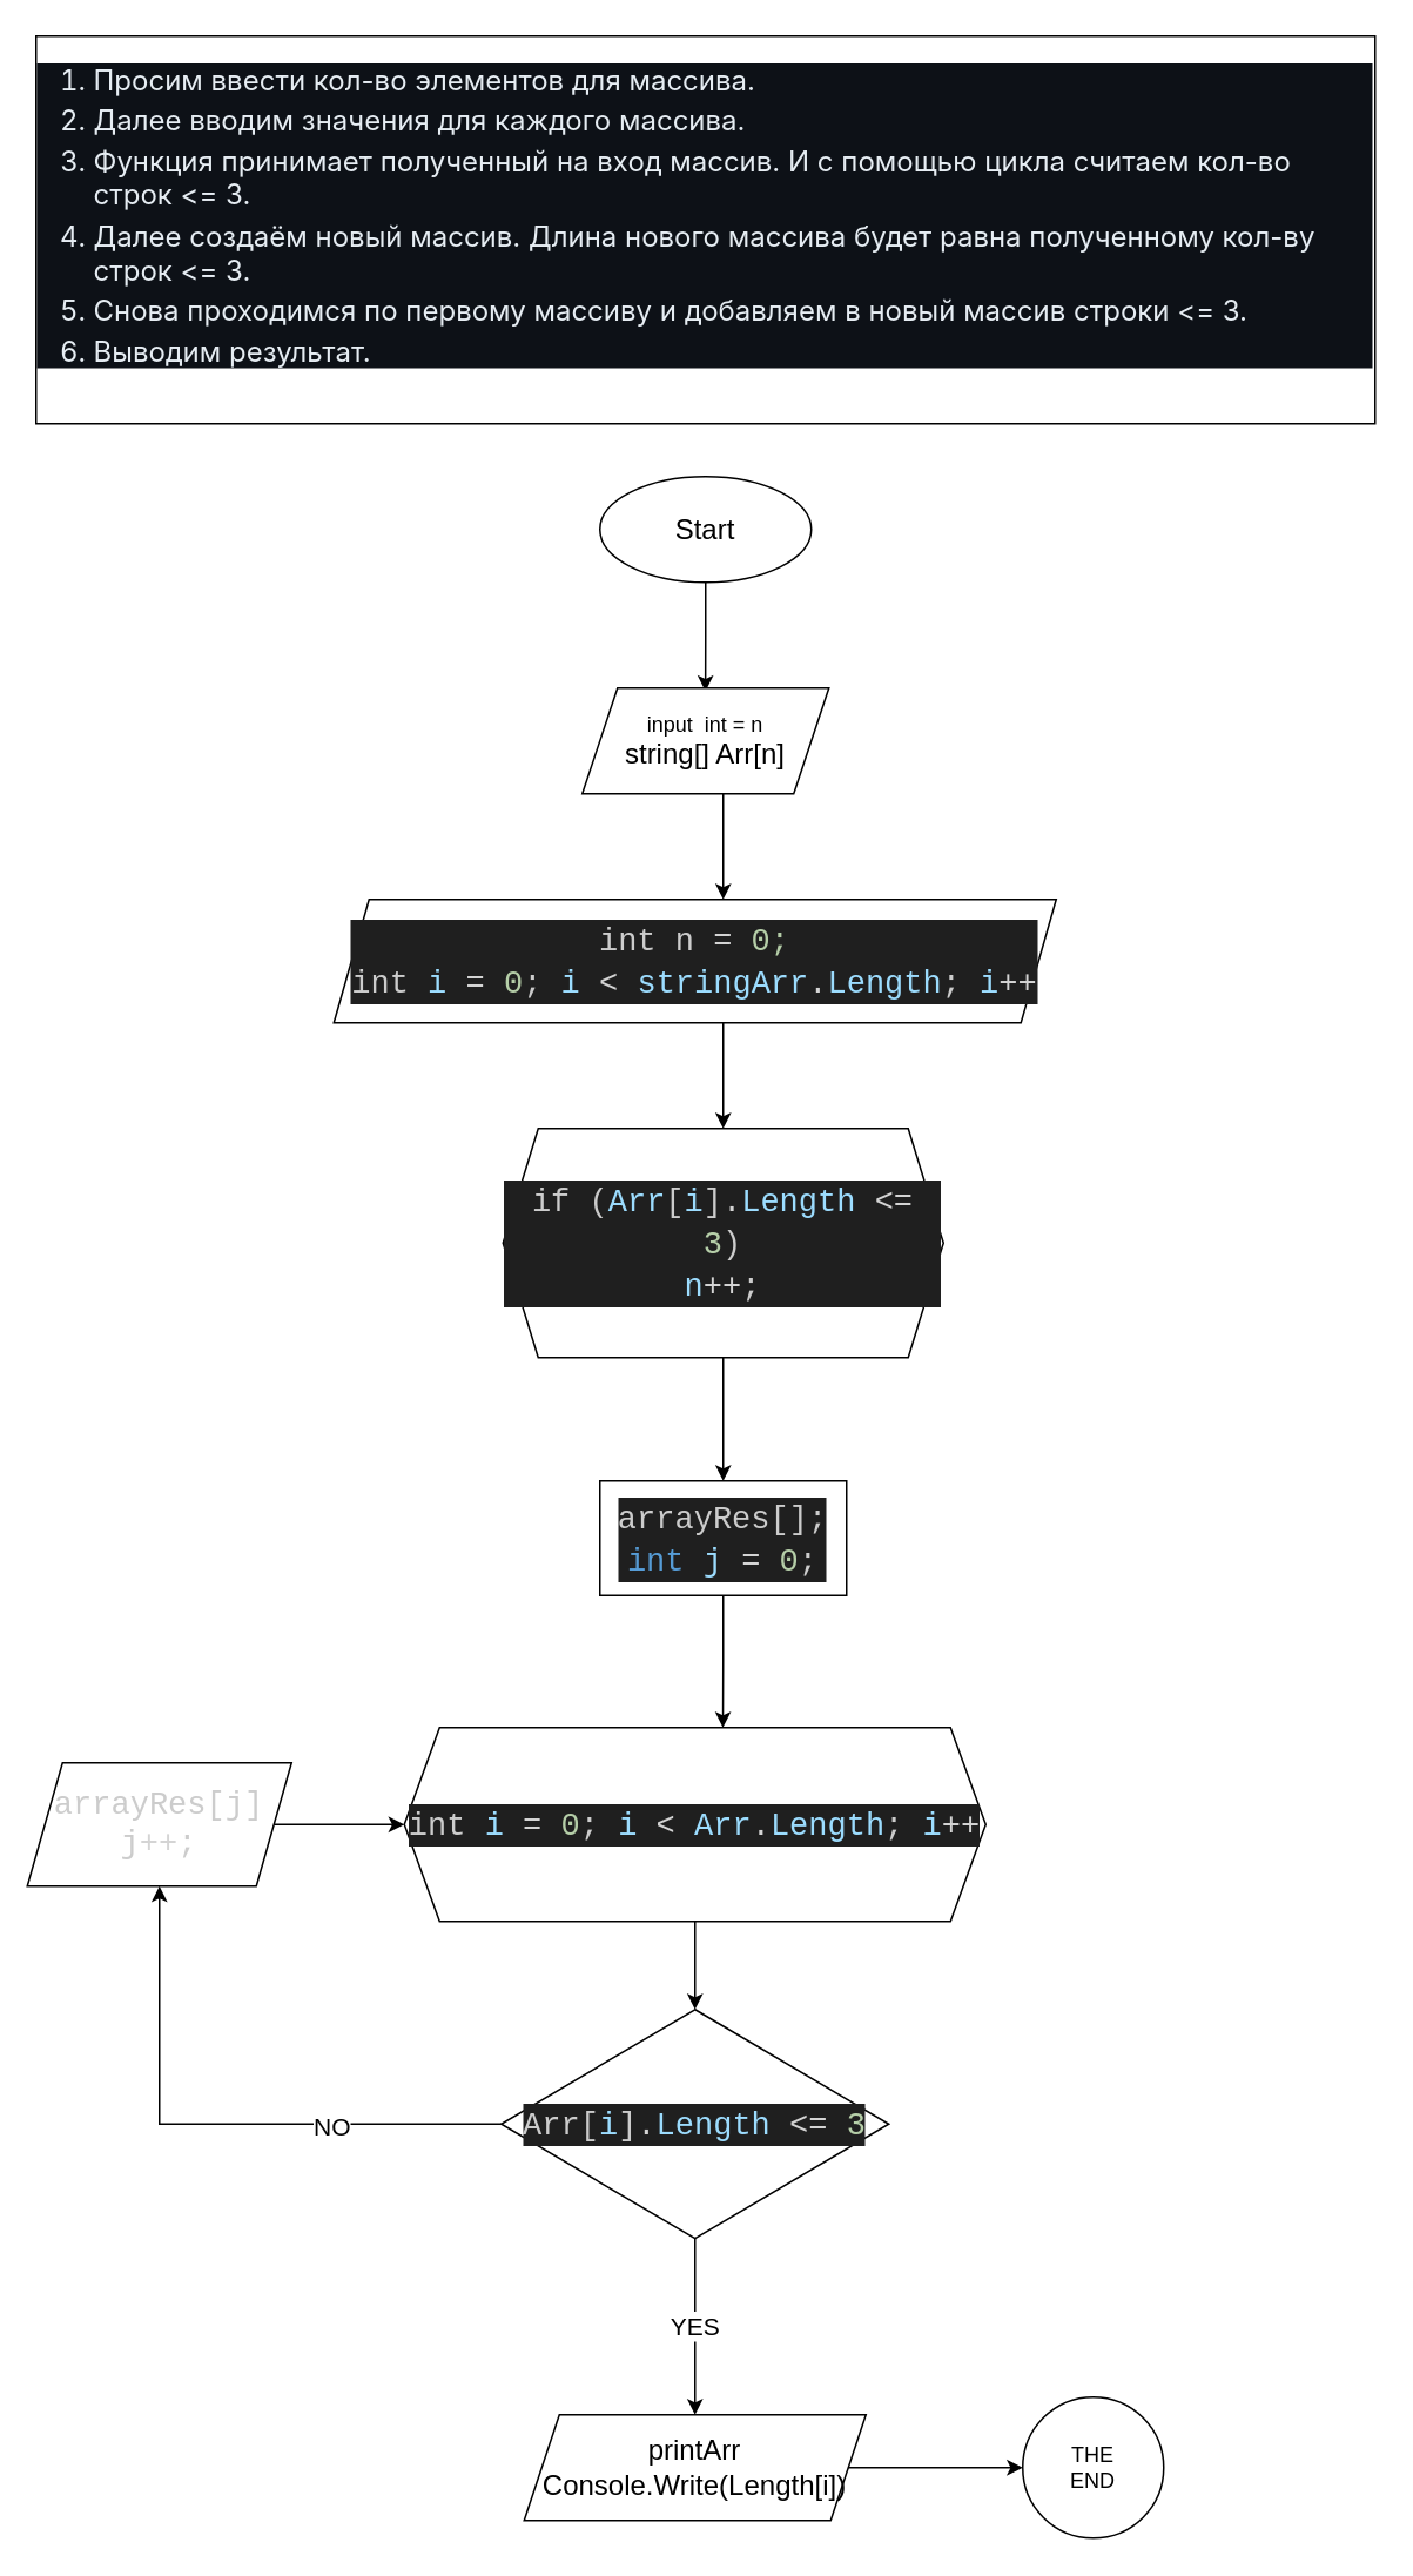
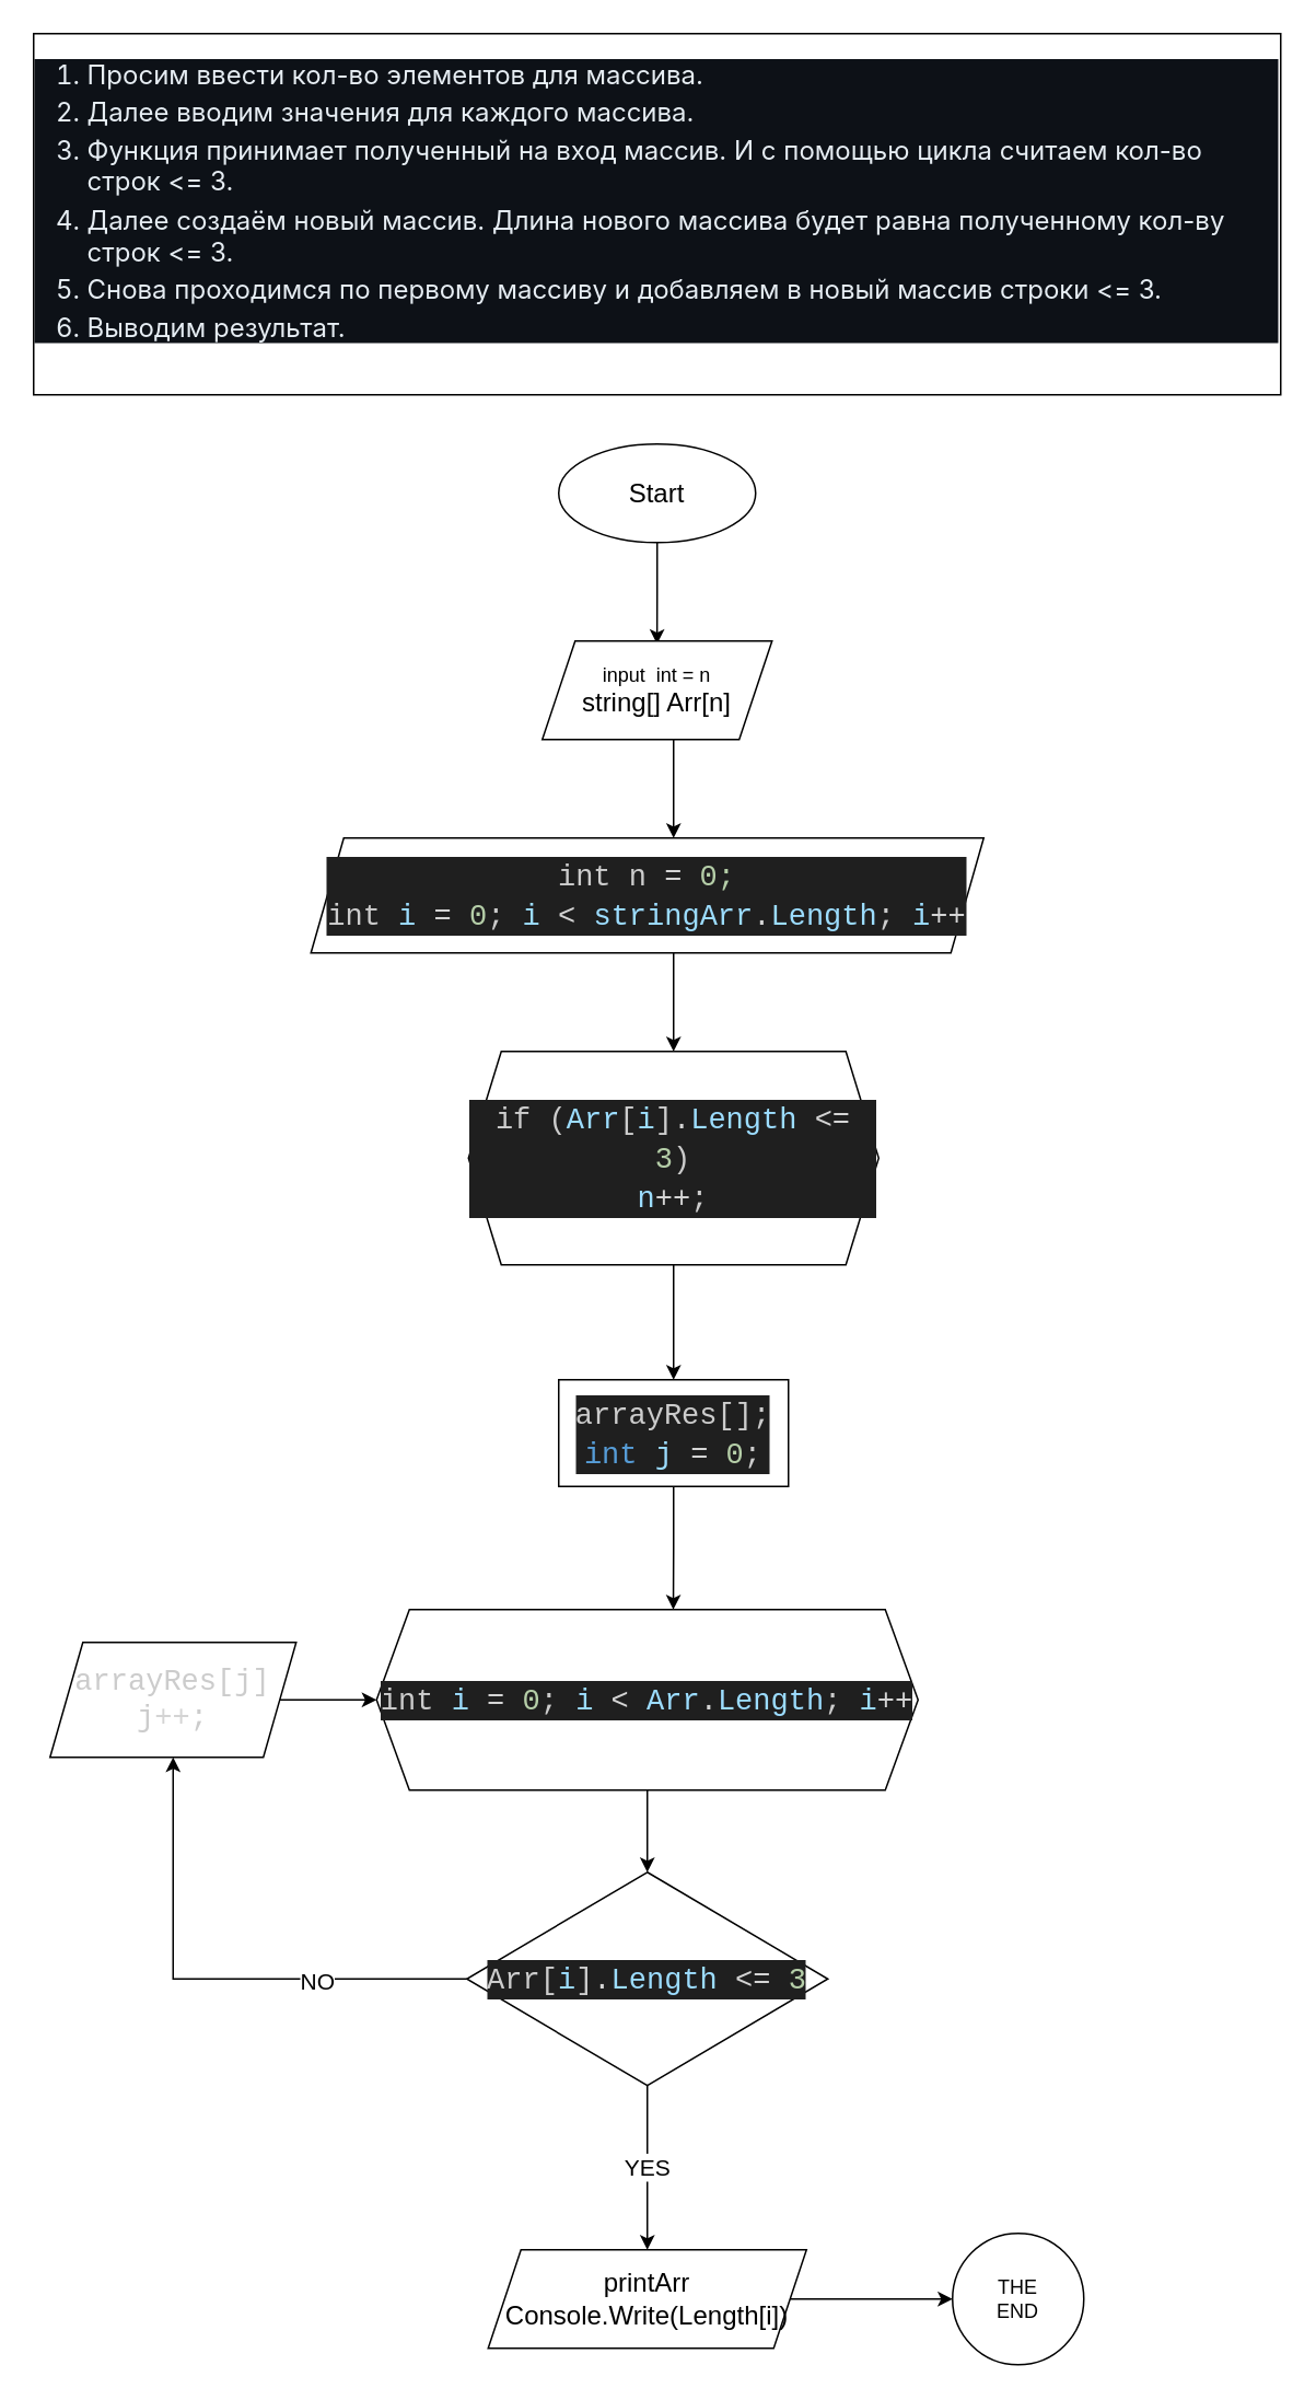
  <mxCell id="0" />
  <mxCell id="1" parent="0" />
  <mxCell id="2" value="&lt;ol style=&quot;box-sizing: border-box; padding-left: 2em; margin-top: 0px; margin-bottom: 16px; color: rgb(230, 237, 243); font-family: -apple-system, BlinkMacSystemFont, &amp;quot;Segoe UI&amp;quot;, &amp;quot;Noto Sans&amp;quot;, Helvetica, Arial, sans-serif, &amp;quot;Apple Color Emoji&amp;quot;, &amp;quot;Segoe UI Emoji&amp;quot;; font-size: 16px; text-align: start; background-color: rgb(13, 17, 23);&quot; dir=&quot;auto&quot;&gt;&lt;li style=&quot;box-sizing: border-box;&quot;&gt;Просим ввести кол-во элементов для массива.&lt;/li&gt;&lt;li style=&quot;box-sizing: border-box; margin-top: 0.25em;&quot;&gt;Далее вводим значения для каждого массива.&lt;/li&gt;&lt;li style=&quot;box-sizing: border-box; margin-top: 0.25em;&quot;&gt;Функция принимает полученный на вход массив. И с помощью цикла считаем кол-во строк &amp;lt;= 3.&lt;/li&gt;&lt;li style=&quot;box-sizing: border-box; margin-top: 0.25em;&quot;&gt;Далее создаём новый массив. Длина нового массива будет равна полученному кол-ву строк &amp;lt;= 3.&lt;/li&gt;&lt;li style=&quot;box-sizing: border-box; margin-top: 0.25em;&quot;&gt;Снова проходимся по первому массиву и добавляем в новый массив строки &amp;lt;= 3.&lt;/li&gt;&lt;li style=&quot;box-sizing: border-box; margin-top: 0.25em;&quot;&gt;Выводим результат.&lt;/li&gt;&lt;/ol&gt;" style="rounded=0;whiteSpace=wrap;html=1;" parent="1" vertex="1"><mxGeometry x="20" y="20" width="760" height="220" as="geometry" /></mxCell>
  <mxCell id="3" style="edgeStyle=orthogonalEdgeStyle;rounded=0;orthogonalLoop=1;jettySize=auto;html=1;entryX=0.5;entryY=0;entryDx=0;entryDy=0;" parent="1" edge="1"><mxGeometry relative="1" as="geometry"><Array as="points" /><mxPoint x="410" y="440" as="sourcePoint" /><mxPoint x="410" y="510" as="targetPoint" /></mxGeometry></mxCell>
  <mxCell id="4" style="edgeStyle=orthogonalEdgeStyle;rounded=0;orthogonalLoop=1;jettySize=auto;html=1;entryX=0.444;entryY=0.038;entryDx=0;entryDy=0;entryPerimeter=0;" parent="1" source="5" edge="1"><mxGeometry relative="1" as="geometry"><mxPoint x="399.92" y="391.9" as="targetPoint" /></mxGeometry></mxCell>
  <mxCell id="5" value="&lt;font style=&quot;font-size: 16px;&quot;&gt;Start&lt;/font&gt;" style="ellipse;whiteSpace=wrap;html=1;" parent="1" vertex="1"><mxGeometry x="340" y="270" width="120" height="60" as="geometry" /></mxCell>
  <mxCell id="6" value="" style="edgeStyle=orthogonalEdgeStyle;rounded=0;orthogonalLoop=1;jettySize=auto;html=1;" parent="1" edge="1"><mxGeometry relative="1" as="geometry"><mxPoint x="410" y="570" as="sourcePoint" /><mxPoint x="410" y="640" as="targetPoint" /></mxGeometry></mxCell>
  <mxCell id="7" style="edgeStyle=orthogonalEdgeStyle;rounded=0;orthogonalLoop=1;jettySize=auto;html=1;entryX=0.548;entryY=0;entryDx=0;entryDy=0;entryPerimeter=0;" edge="1" parent="1" source="8" target="11"><mxGeometry relative="1" as="geometry" /></mxCell>
  <mxCell id="8" value="&lt;div style=&quot;color: rgb(204, 204, 204); background-color: rgb(31, 31, 31); font-family: Consolas, &amp;quot;Courier New&amp;quot;, monospace; font-size: 18px; line-height: 24px;&quot;&gt;&lt;div&gt;arrayRes[];&lt;/div&gt;&lt;div&gt;&lt;span style=&quot;color: rgb(86, 156, 214);&quot;&gt;int&lt;/span&gt; &lt;span style=&quot;color: rgb(156, 220, 254);&quot;&gt;j&lt;/span&gt; &lt;span style=&quot;color: rgb(212, 212, 212);&quot;&gt;=&lt;/span&gt; &lt;span style=&quot;color: rgb(181, 206, 168);&quot;&gt;0&lt;/span&gt;;&lt;/div&gt;&lt;/div&gt;" style="rounded=0;whiteSpace=wrap;html=1;" vertex="1" parent="1"><mxGeometry x="340" y="840" width="140" height="65" as="geometry" /></mxCell>
  <mxCell id="9" value="input&amp;nbsp; int = n&lt;br style=&quot;font-size: 16px;&quot;&gt;&lt;span style=&quot;font-size: 16px;&quot;&gt;string[] Arr[n]&lt;/span&gt;" style="shape=parallelogram;perimeter=parallelogramPerimeter;whiteSpace=wrap;html=1;fixedSize=1;" vertex="1" parent="1"><mxGeometry x="330" y="390" width="140" height="60" as="geometry" /></mxCell>
  <mxCell id="10" style="edgeStyle=orthogonalEdgeStyle;rounded=0;orthogonalLoop=1;jettySize=auto;html=1;entryX=0.5;entryY=0;entryDx=0;entryDy=0;" edge="1" parent="1" source="11" target="15"><mxGeometry relative="1" as="geometry"><mxPoint x="394" y="1140" as="targetPoint" /></mxGeometry></mxCell>
  <mxCell id="11" value="&lt;div style=&quot;color: rgb(204, 204, 204); background-color: rgb(31, 31, 31); font-family: Consolas, &amp;quot;Courier New&amp;quot;, monospace; font-size: 18px; line-height: 24px;&quot;&gt;int &lt;span style=&quot;color: #9cdcfe;&quot;&gt;i&lt;/span&gt; &lt;span style=&quot;color: #d4d4d4;&quot;&gt;=&lt;/span&gt; &lt;span style=&quot;color: #b5cea8;&quot;&gt;0&lt;/span&gt;; &lt;span style=&quot;color: #9cdcfe;&quot;&gt;i&lt;/span&gt; &lt;span style=&quot;color: #d4d4d4;&quot;&gt;&amp;lt;&lt;/span&gt; &lt;span style=&quot;color: #9cdcfe;&quot;&gt;Arr&lt;/span&gt;&lt;span style=&quot;color: #d4d4d4;&quot;&gt;.&lt;/span&gt;&lt;span style=&quot;color: #9cdcfe;&quot;&gt;Length&lt;/span&gt;; &lt;span style=&quot;color: #9cdcfe;&quot;&gt;i&lt;/span&gt;&lt;span style=&quot;color: #d4d4d4;&quot;&gt;++&lt;/span&gt;&lt;/div&gt;" style="shape=hexagon;perimeter=hexagonPerimeter2;whiteSpace=wrap;html=1;fixedSize=1;" vertex="1" parent="1"><mxGeometry x="229" y="980" width="330" height="110" as="geometry" /></mxCell>
  <mxCell id="12" style="edgeStyle=orthogonalEdgeStyle;rounded=0;orthogonalLoop=1;jettySize=auto;html=1;" edge="1" parent="1" source="15" target="17"><mxGeometry relative="1" as="geometry" /></mxCell>
  <mxCell id="13" value="&lt;font style=&quot;font-size: 14px;&quot;&gt;NO&lt;/font&gt;" style="edgeLabel;html=1;align=center;verticalAlign=middle;resizable=0;points=[];" vertex="1" connectable="0" parent="12"><mxGeometry x="-0.412" y="1" relative="1" as="geometry"><mxPoint as="offset" /></mxGeometry></mxCell>
  <mxCell id="14" value="&lt;font style=&quot;font-size: 14px;&quot;&gt;YES&lt;/font&gt;" style="edgeStyle=orthogonalEdgeStyle;rounded=0;orthogonalLoop=1;jettySize=auto;html=1;entryX=0.5;entryY=0;entryDx=0;entryDy=0;" edge="1" parent="1" source="15" target="19"><mxGeometry relative="1" as="geometry" /></mxCell>
  <mxCell id="15" value="&lt;div style=&quot;color: rgb(204, 204, 204); background-color: rgb(31, 31, 31); font-family: Consolas, &amp;quot;Courier New&amp;quot;, monospace; font-size: 18px; line-height: 24px;&quot;&gt;&lt;div style=&quot;line-height: 24px;&quot;&gt;Arr[&lt;span style=&quot;color: #9cdcfe;&quot;&gt;i&lt;/span&gt;]&lt;span style=&quot;color: #d4d4d4;&quot;&gt;.&lt;/span&gt;&lt;span style=&quot;color: #9cdcfe;&quot;&gt;Length&lt;/span&gt; &lt;span style=&quot;color: #d4d4d4;&quot;&gt;&amp;lt;=&lt;/span&gt; &lt;span style=&quot;color: #b5cea8;&quot;&gt;3&lt;/span&gt;&lt;/div&gt;&lt;/div&gt;" style="rhombus;whiteSpace=wrap;html=1;" vertex="1" parent="1"><mxGeometry x="284" y="1140" width="220" height="130" as="geometry" /></mxCell>
  <mxCell id="16" style="edgeStyle=orthogonalEdgeStyle;rounded=0;orthogonalLoop=1;jettySize=auto;html=1;entryX=0;entryY=0.5;entryDx=0;entryDy=0;" edge="1" parent="1" source="17" target="11"><mxGeometry relative="1" as="geometry" /></mxCell>
- <mxCell id="17" value="&lt;div style=&quot;color: rgb(204, 204, 204); font-family: Consolas, &amp;quot;Courier New&amp;quot;, monospace; font-size: 18px;&quot;&gt;arrayRes[j]&lt;/div&gt;&lt;div style=&quot;color: rgb(204, 204, 204); font-family: Consolas, &amp;quot;Courier New&amp;quot;, monospace; font-size: 18px;&quot;&gt;j&lt;span style=&quot;color: rgb(212, 212, 212);&quot;&gt;++&lt;/span&gt;;&lt;/div&gt;" style="shape=parallelogram;perimeter=parallelogramPerimeter;whiteSpace=wrap;html=1;fixedSize=1;" vertex="1" parent="1"><mxGeometry x="15" y="1000" width="150" height="70" as="geometry" /></mxCell>
+ <mxCell id="17" value="&lt;div style=&quot;color: rgb(204, 204, 204); font-family: Consolas, &amp;quot;Courier New&amp;quot;, monospace; font-size: 18px;&quot;&gt;arrayRes[j]&lt;/div&gt;&lt;div style=&quot;color: rgb(204, 204, 204); font-family: Consolas, &amp;quot;Courier New&amp;quot;, monospace; font-size: 18px;&quot;&gt;j&lt;span style=&quot;color: rgb(212, 212, 212);&quot;&gt;++&lt;/span&gt;;&lt;/div&gt;" style="shape=parallelogram;perimeter=parallelogramPerimeter;whiteSpace=wrap;html=1;fixedSize=1;" vertex="1" parent="1"><mxGeometry x="30" y="1000" width="150" height="70" as="geometry" /></mxCell>
  <mxCell id="18" value="" style="edgeStyle=orthogonalEdgeStyle;rounded=0;orthogonalLoop=1;jettySize=auto;html=1;" edge="1" parent="1" source="19" target="20"><mxGeometry relative="1" as="geometry" /></mxCell>
  <mxCell id="19" value="&lt;font style=&quot;font-size: 16px;&quot;&gt;printArr&lt;br&gt;Console.Write(Length[i])&lt;br&gt;&lt;/font&gt;" style="shape=parallelogram;perimeter=parallelogramPerimeter;whiteSpace=wrap;html=1;fixedSize=1;" vertex="1" parent="1"><mxGeometry x="297" y="1370" width="194" height="60" as="geometry" /></mxCell>
  <mxCell id="20" value="THE&lt;br&gt;END&lt;br&gt;" style="ellipse;whiteSpace=wrap;html=1;" vertex="1" parent="1"><mxGeometry x="580" y="1360" width="80" height="80" as="geometry" /></mxCell>
  <mxCell id="21" style="edgeStyle=orthogonalEdgeStyle;rounded=0;orthogonalLoop=1;jettySize=auto;html=1;entryX=0.5;entryY=0;entryDx=0;entryDy=0;" edge="1" parent="1" source="22" target="8"><mxGeometry relative="1" as="geometry" /></mxCell>
  <mxCell id="22" value="&lt;div style=&quot;color: rgb(204, 204, 204); background-color: rgb(31, 31, 31); font-family: Consolas, &amp;quot;Courier New&amp;quot;, monospace; font-size: 18px; line-height: 24px;&quot;&gt;&lt;div&gt;if (&lt;span style=&quot;color: #9cdcfe;&quot;&gt;Arr&lt;/span&gt;[&lt;span style=&quot;color: #9cdcfe;&quot;&gt;i&lt;/span&gt;]&lt;span style=&quot;color: #d4d4d4;&quot;&gt;.&lt;/span&gt;&lt;span style=&quot;color: #9cdcfe;&quot;&gt;Length&lt;/span&gt; &lt;span style=&quot;color: #d4d4d4;&quot;&gt;&amp;lt;=&lt;/span&gt; &lt;span style=&quot;color: #b5cea8;&quot;&gt;3&lt;/span&gt;)&lt;/div&gt;&lt;div&gt;&lt;span style=&quot;color: #9cdcfe;&quot;&gt;n&lt;/span&gt;&lt;span style=&quot;color: #d4d4d4;&quot;&gt;++&lt;/span&gt;;&lt;/div&gt;&lt;/div&gt;" style="shape=hexagon;perimeter=hexagonPerimeter2;whiteSpace=wrap;html=1;fixedSize=1;" vertex="1" parent="1"><mxGeometry x="285" y="640" width="250" height="130" as="geometry" /></mxCell>
  <mxCell id="23" value="&lt;div style=&quot;color: rgb(204, 204, 204); background-color: rgb(31, 31, 31); font-family: Consolas, &amp;quot;Courier New&amp;quot;, monospace; font-size: 18px; line-height: 24px;&quot;&gt;&lt;div style=&quot;line-height: 24px;&quot;&gt;int&amp;nbsp;n&amp;nbsp;&lt;span style=&quot;color: rgb(212, 212, 212);&quot;&gt;=&lt;/span&gt;&amp;nbsp;&lt;span style=&quot;color: rgb(181, 206, 168);&quot;&gt;0;&lt;/span&gt;&lt;/div&gt;&lt;/div&gt;&lt;div style=&quot;color: rgb(204, 204, 204); background-color: rgb(31, 31, 31); font-family: Consolas, &amp;quot;Courier New&amp;quot;, monospace; font-size: 18px; line-height: 24px;&quot;&gt;int&amp;nbsp;&lt;span style=&quot;color: rgb(156, 220, 254);&quot;&gt;i&lt;/span&gt;&amp;nbsp;&lt;span style=&quot;color: rgb(212, 212, 212);&quot;&gt;=&lt;/span&gt;&amp;nbsp;&lt;span style=&quot;color: rgb(181, 206, 168);&quot;&gt;0&lt;/span&gt;;&amp;nbsp;&lt;span style=&quot;color: rgb(156, 220, 254);&quot;&gt;i&lt;/span&gt;&amp;nbsp;&lt;span style=&quot;color: rgb(212, 212, 212);&quot;&gt;&amp;lt;&lt;/span&gt;&amp;nbsp;&lt;span style=&quot;color: rgb(156, 220, 254);&quot;&gt;stringArr&lt;/span&gt;&lt;span style=&quot;color: rgb(212, 212, 212);&quot;&gt;.&lt;/span&gt;&lt;span style=&quot;color: rgb(156, 220, 254);&quot;&gt;Length&lt;/span&gt;;&amp;nbsp;&lt;span style=&quot;color: rgb(156, 220, 254);&quot;&gt;i&lt;/span&gt;&lt;span style=&quot;color: rgb(212, 212, 212);&quot;&gt;++&lt;/span&gt;&lt;/div&gt;" style="shape=parallelogram;perimeter=parallelogramPerimeter;whiteSpace=wrap;html=1;fixedSize=1;" vertex="1" parent="1"><mxGeometry x="189" y="510" width="410" height="70" as="geometry" /></mxCell>
